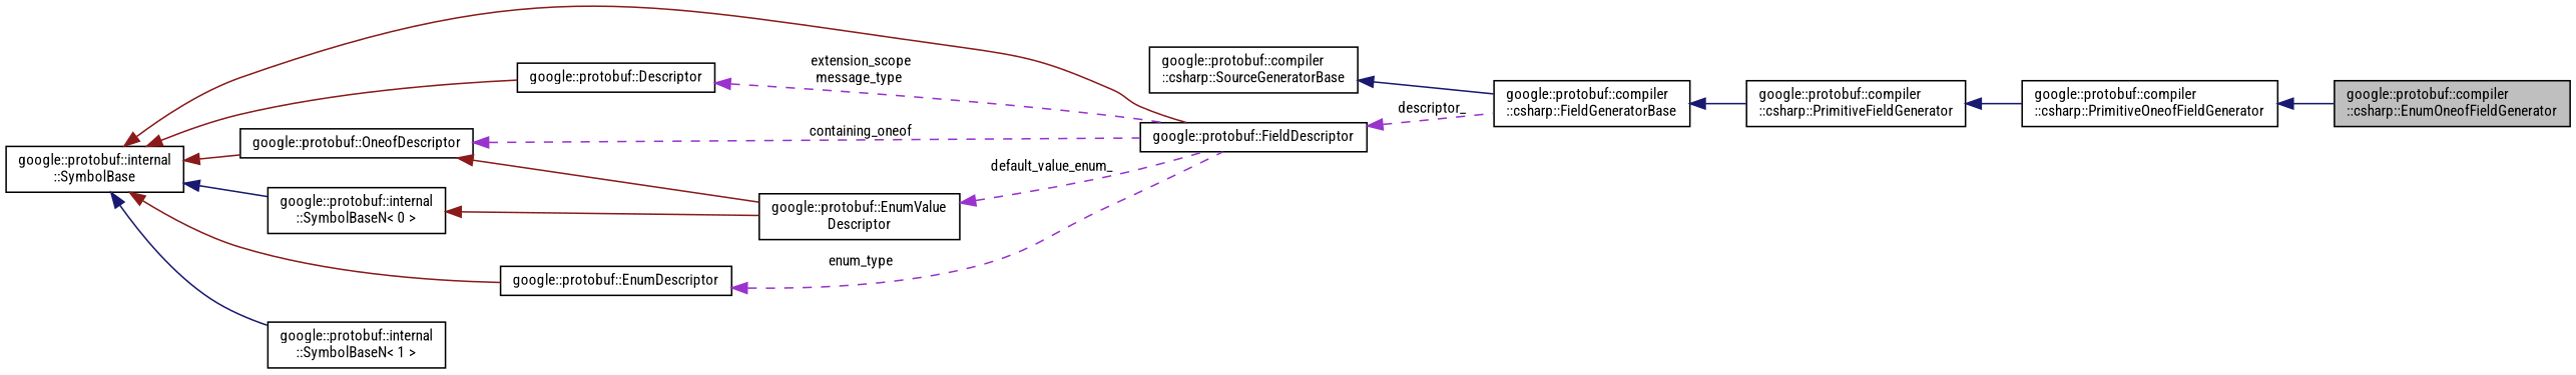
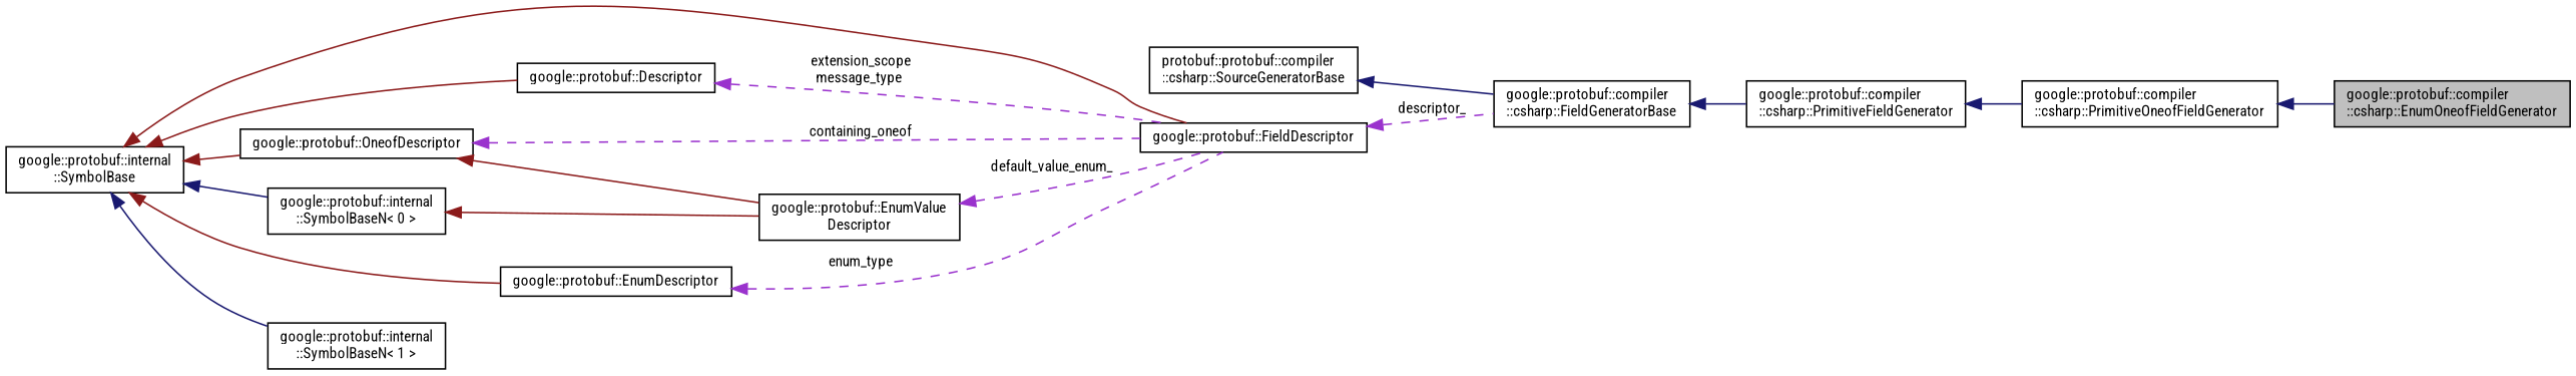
  digraph {
    fontname="Roboto Condensed"
    rankdir=LR
    node [color=black fillcolor=white fontname="Roboto Condensed" fontsize=10 shape=record style=filled]
    edge [color=midnightblue dir=back fontname="Roboto Condensed" fontsize=10 labelfontname=Helvetica labelfontsize=10 style=solid]
    n1 [fillcolor=grey75 fontcolor=black height=0.2 label="google::protobuf::compiler\l::csharp::EnumOneofFieldGenerator" width=0.4]
    n2 [height=0.2 label="google::protobuf::compiler\l::csharp::PrimitiveOneofFieldGenerator" width=0.4]
    n3 [height=0.2 label="google::protobuf::compiler\l::csharp::PrimitiveFieldGenerator" width=0.4]
    n4 [height=0.2 label="google::protobuf::compiler\l::csharp::FieldGeneratorBase" width=0.4]
-   n5 [height=0.2 label="google::protobuf::compiler\l::csharp::SourceGeneratorBase" width=0.4]
+   n5 [height=0.2 label="protobuf::protobuf::compiler\l::csharp::SourceGeneratorBase" width=0.4]
    n6 [height=0.2 label="google::protobuf::FieldDescriptor" width=0.4]
    n7 [height=0.2 label="google::protobuf::internal\l::SymbolBase" width=0.4]
    n8 [height=0.2 label="google::protobuf::internal\l::SymbolBaseN\< 0 \>" width=0.4]
    n9 [height=0.2 label="google::protobuf::internal\l::SymbolBaseN\< 1 \>" width=0.4]
    n10 [height=0.2 label="google::protobuf::Descriptor" width=0.4]
    n11 [height=0.2 label="google::protobuf::OneofDescriptor" width=0.4]
    n12 [height=0.2 label="google::protobuf::EnumDescriptor" width=0.4]
    n13 [height=0.2 label="google::protobuf::EnumValue\lDescriptor" width=0.4]
    n2 -> n1
    n3 -> n2
    n4 -> n3
    n5 -> n4
    n6 -> n4 [color=darkorchid3 label=" descriptor_" style=dashed]
    n7 -> n6 [color=firebrick4]
    n7 -> n8
    n7 -> n9
    n7 -> n10 [color=firebrick4]
    n7 -> n11 [color=firebrick4]
    n7 -> n12 [color=firebrick4]
    n8 -> n13 [color=firebrick4]
    n10 -> n6 [color=darkorchid3 label=" extension_scope\nmessage_type" style=dashed]
    n11 -> n6 [color=darkorchid3 label=" containing_oneof" style=dashed]
    n11 -> n13 [color=firebrick4]
    n12 -> n6 [color=darkorchid3 label=" enum_type" style=dashed]
    n13 -> n6 [color=darkorchid3 label=" default_value_enum_" style=dashed]
  }
